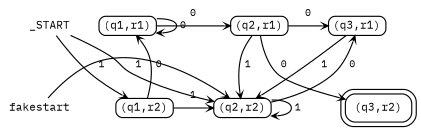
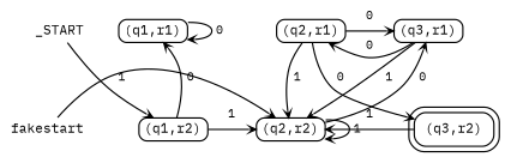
  digraph {
    fontname="IBM Plex Mono"
    rankdir=TB
    node [fontname="IBM Plex Mono" fontsize=10 margin="0.055,0.042" shape=box style=rounded]
    edge [arrowhead=vee arrowsize=0.5 fontname="IBM Plex Mono" fontsize=9]
    _START [height=0 shape=none width=0]
    n2 [height=0 label=<(q1,r1)> width=0]
    n3 [height=0 label=<(q2,r1)> width=0]
    n4 [height=0 label=<(q3,r1)> width=0]
    fakestart [height=0 shape=none width=0]
    n6 [height=0 label=<(q1,r2)> width=0]
    n7 [height=0 label=<(q2,r2)> width=0]
    n8 [height=0 label=<(q3,r2)> peripheries=2 width=0]
    subgraph sub_1 {
      rank=same
      _START
      n2
      n3
      n4
    }
    subgraph sub_2 {
      rank=same
      fakestart
      n6
      n7
      n8
    }
    _START -> fakestart [style=invis]
    _START -> n6
    n2 -> n2 [label=<<table border="0" cellpadding="1"><tr><td>0</td></tr></table>>]
    n3 -> n4 [label=<<table border="0" cellpadding="1"><tr><td>0</td></tr></table>>]
    n3 -> n7 [label=<<table border="0" cellpadding="1"><tr><td>1</td></tr></table>>]
    n3 -> n8 [constraint=false label=<<table border="0" cellpadding="1"><tr><td>0</td></tr></table>>]
-   n2 -> n3 [label=<<table border="0" cellpadding="1"><tr><td>0</td></tr></table>>]
+   n4 -> n3 [label=<<table border="0" cellpadding="1"><tr><td>0</td></tr></table>>]
    n4 -> n7 [label=<<table border="0" cellpadding="1"><tr><td>1</td></tr></table>>]
    fakestart -> n6 [style=invis]
    fakestart -> n7 [label=<<table border="0" cellpadding="1"><tr><td>1</td></tr></table>>]
    n6 -> n2 [label=<<table border="0" cellpadding="1"><tr><td>0</td></tr></table>>]
    n6 -> n7 [label=<<table border="0" cellpadding="1"><tr><td>1</td></tr></table>>]
    n7 -> n4 [label=<<table border="0" cellpadding="1"><tr><td>0</td></tr></table>>]
    n7 -> n7 [label=<<table border="0" cellpadding="1"><tr><td>1</td></tr></table>>]
-   _START -> n7 [constraint=false label=<<table border="0" cellpadding="1"><tr><td>1</td></tr></table>>]
+   n8 -> n7 [constraint=false label=<<table border="0" cellpadding="1"><tr><td>1</td></tr></table>>]
  }
